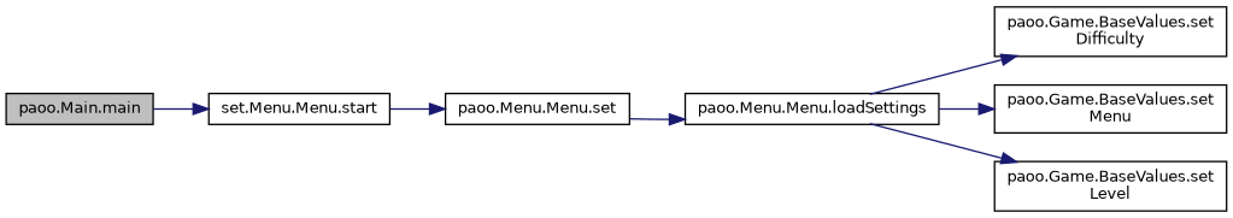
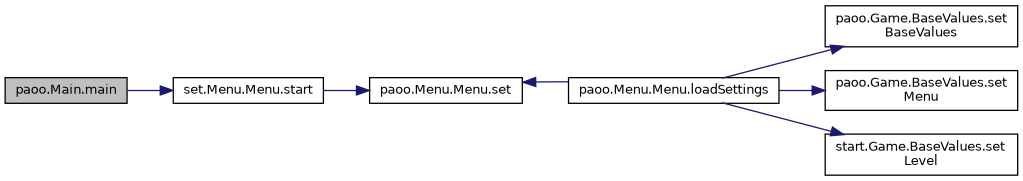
  digraph {
    rankdir=LR
    node [color=black fillcolor=white fontname=Helvetica fontsize=10 shape=record style=filled]
    edge [color=midnightblue fontname=Helvetica fontsize=10 labelfontname=Helvetica labelfontsize=10 style=solid]
    n1 [fillcolor=grey75 fontcolor=black height=0.2 label="paoo.Main.main" width=0.4]
    n2 [height=0.2 label="set.Menu.Menu.start" width=0.4]
    n3 [height=0.2 label="paoo.Menu.Menu.set" width=0.4]
    n4 [height=0.2 label="paoo.Menu.Menu.loadSettings" width=0.4]
-   n5 [height=0.2 label="paoo.Game.BaseValues.set\lDifficulty" width=0.4]
+   n5 [height=0.2 label="paoo.Game.BaseValues.set\lBaseValues" width=0.4]
    n6 [height=0.2 label="paoo.Game.BaseValues.set\lMenu" width=0.4]
-   n7 [height=0.2 label="paoo.Game.BaseValues.set\lLevel" width=0.4]
+   n7 [height=0.2 label="start.Game.BaseValues.set\lLevel" width=0.4]
    n1 -> n2
    n2 -> n3
-   n3 -> n4
+   n4 -> n3
    n4 -> n5
    n4 -> n6
    n4 -> n7
  }
